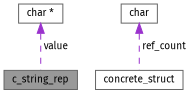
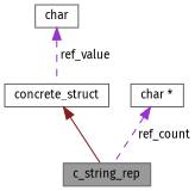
  digraph {
    fontname="Fira Sans"
    node [color=gray40 fillcolor=white fontname="Fira Sans" fontsize=10 shape=box style=filled]
    edge [color=darkorchid3 dir=back fontname="Fira Sans" fontsize=10 labelfontname=Helvetica labelfontsize=10 style=dashed]
    n1 [fillcolor=grey60 fontcolor=black height=0.2 label=c_string_rep width=0.4]
    n2 [height=0.2 label=concrete_struct width=0.4]
    n3 [height=0.2 label=char width=0.4]
    n4 [height=0.2 label="char *" width=0.4]
-   n3 -> n2 [label=" ref_count"]
-   n4 -> n1 [label=" value"]
+   n2 -> n1 [color=firebrick4 style=solid]
+   n3 -> n2 [label=" ref_value"]
+   n4 -> n1 [label=" ref_count"]
  }
